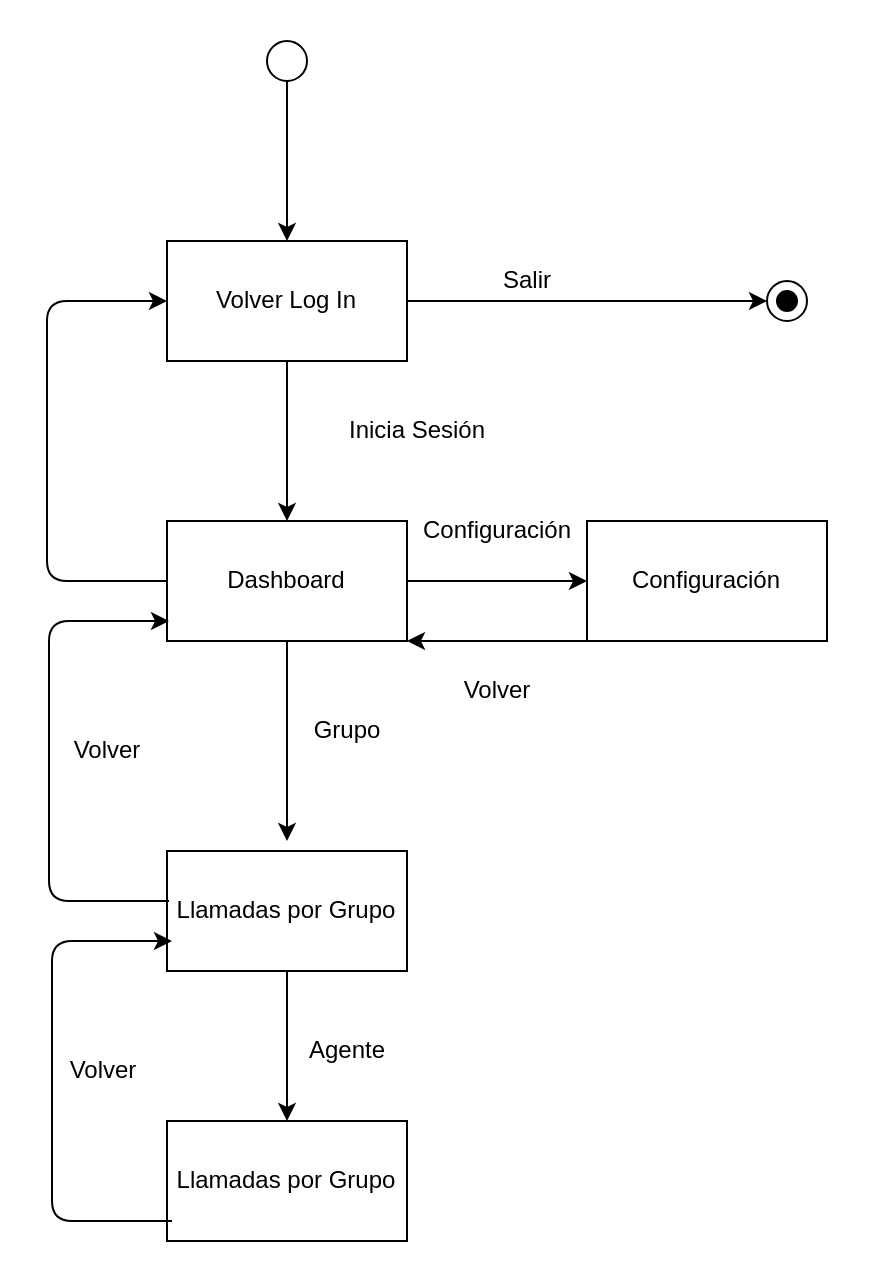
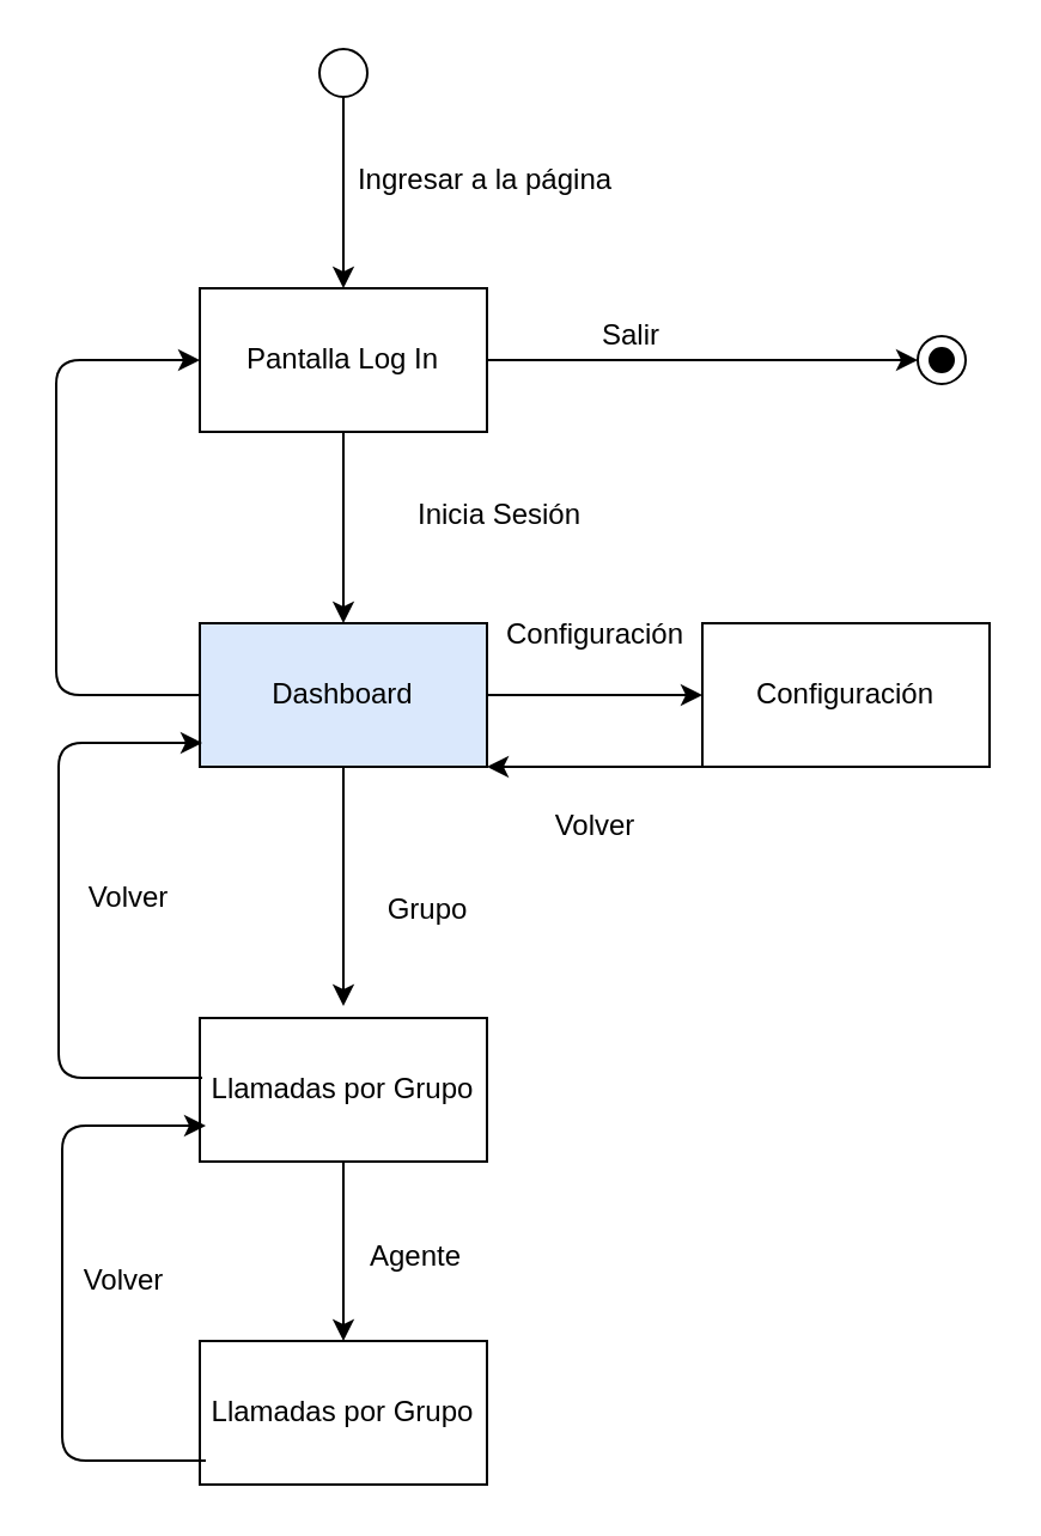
  <mxCell id="0" />
  <mxCell id="1" parent="0" />
  <mxCell id="2" style="edgeStyle=none;html=1;" edge="1" parent="1" source="3" target="5"><mxGeometry relative="1" as="geometry" /></mxCell>
  <mxCell id="3" value="" style="ellipse;whiteSpace=wrap;html=1;aspect=fixed;" vertex="1" parent="1"><mxGeometry x="133" y="20" width="20" height="20" as="geometry" /></mxCell>
  <mxCell id="4" style="edgeStyle=none;html=1;entryX=0.5;entryY=0;entryDx=0;entryDy=0;" edge="1" parent="1" source="5" target="9"><mxGeometry relative="1" as="geometry" /></mxCell>
- <mxCell id="5" value="Volver Log In" style="rounded=0;whiteSpace=wrap;html=1;" vertex="1" parent="1"><mxGeometry x="83" y="120" width="120" height="60" as="geometry" /></mxCell>
+ <mxCell id="5" value="Pantalla Log In" style="rounded=0;whiteSpace=wrap;html=1;" vertex="1" parent="1"><mxGeometry x="83" y="120" width="120" height="60" as="geometry" /></mxCell>
+ <mxCell id="6" value="Ingresar a la página" style="text;html=1;align=center;verticalAlign=middle;resizable=0;points=[];autosize=1;strokeColor=none;fillColor=none;" vertex="1" parent="1"><mxGeometry x="137" y="60" width="130" height="30" as="geometry" /></mxCell>
  <mxCell id="7" style="edgeStyle=none;html=1;entryX=0;entryY=0.5;entryDx=0;entryDy=0;exitX=0;exitY=0.5;exitDx=0;exitDy=0;" edge="1" parent="1" source="9" target="5"><mxGeometry relative="1" as="geometry"><Array as="points"><mxPoint x="23" y="290" /><mxPoint x="23" y="220" /><mxPoint x="23" y="150" /></Array></mxGeometry></mxCell>
  <mxCell id="8" style="edgeStyle=none;html=1;" edge="1" parent="1" source="9"><mxGeometry relative="1" as="geometry"><mxPoint x="143" y="420" as="targetPoint" /></mxGeometry></mxCell>
- <mxCell id="9" value="Dashboard" style="rounded=0;whiteSpace=wrap;html=1;" vertex="1" parent="1"><mxGeometry x="83" y="260" width="120" height="60" as="geometry" /></mxCell>
+ <mxCell id="9" value="Dashboard" style="rounded=0;whiteSpace=wrap;html=1;fillColor=#dae8fc;" vertex="1" parent="1"><mxGeometry x="83" y="260" width="120" height="60" as="geometry" /></mxCell>
  <mxCell id="10" value="Inicia Sesión" style="text;html=1;align=center;verticalAlign=middle;resizable=0;points=[];autosize=1;strokeColor=none;fillColor=none;" vertex="1" parent="1"><mxGeometry x="163" y="200" width="90" height="30" as="geometry" /></mxCell>
  <mxCell id="11" value="Salir" style="text;html=1;align=center;verticalAlign=middle;resizable=0;points=[];autosize=1;strokeColor=none;fillColor=none;" vertex="1" parent="1"><mxGeometry x="238" y="125" width="50" height="30" as="geometry" /></mxCell>
  <mxCell id="12" value="" style="endArrow=classic;html=1;" edge="1" parent="1"><mxGeometry width="50" height="50" relative="1" as="geometry"><mxPoint x="203" y="150" as="sourcePoint" /><mxPoint x="383" y="150" as="targetPoint" /></mxGeometry></mxCell>
  <mxCell id="13" value="" style="ellipse;whiteSpace=wrap;html=1;aspect=fixed;" vertex="1" parent="1"><mxGeometry x="383" y="140" width="20" height="20" as="geometry" /></mxCell>
  <mxCell id="14" value="" style="ellipse;whiteSpace=wrap;html=1;aspect=fixed;fillColor=#000000;" vertex="1" parent="1"><mxGeometry x="388" y="145" width="10" height="10" as="geometry" /></mxCell>
- <mxCell id="15" value="Grupo" style="text;html=1;align=center;verticalAlign=middle;resizable=0;points=[];autosize=1;strokeColor=none;fillColor=none;" vertex="1" parent="1"><mxGeometry x="143" y="350" width="60" height="30" as="geometry" /></mxCell>
+ <mxCell id="15" value="Grupo" style="text;html=1;align=center;verticalAlign=middle;resizable=0;points=[];autosize=1;strokeColor=none;fillColor=none;" vertex="1" parent="1"><mxGeometry x="148" y="365" width="60" height="30" as="geometry" /></mxCell>
  <mxCell id="16" value="" style="endArrow=classic;html=1;" edge="1" parent="1"><mxGeometry width="50" height="50" relative="1" as="geometry"><mxPoint x="203" y="290" as="sourcePoint" /><mxPoint x="293" y="290" as="targetPoint" /></mxGeometry></mxCell>
  <mxCell id="17" style="edgeStyle=none;html=1;" edge="1" parent="1" source="18" target="21"><mxGeometry relative="1" as="geometry" /></mxCell>
  <mxCell id="18" value="Llamadas por Grupo" style="rounded=0;whiteSpace=wrap;html=1;" vertex="1" parent="1"><mxGeometry x="83" y="425" width="120" height="60" as="geometry" /></mxCell>
  <mxCell id="19" style="edgeStyle=none;html=1;entryX=0;entryY=0.5;entryDx=0;entryDy=0;exitX=0;exitY=0.5;exitDx=0;exitDy=0;" edge="1" parent="1"><mxGeometry relative="1" as="geometry"><Array as="points"><mxPoint x="24" y="450" /><mxPoint x="24" y="380" /><mxPoint x="24" y="310" /></Array><mxPoint x="84" y="450" as="sourcePoint" /><mxPoint x="84" y="310" as="targetPoint" /></mxGeometry></mxCell>
  <mxCell id="20" value="Volver" style="text;html=1;align=center;verticalAlign=middle;resizable=0;points=[];autosize=1;strokeColor=none;fillColor=none;" vertex="1" parent="1"><mxGeometry x="23" y="360" width="60" height="30" as="geometry" /></mxCell>
  <mxCell id="21" value="Llamadas por Grupo" style="rounded=0;whiteSpace=wrap;html=1;" vertex="1" parent="1"><mxGeometry x="83" y="560" width="120" height="60" as="geometry" /></mxCell>
  <mxCell id="22" value="Agente" style="text;html=1;align=center;verticalAlign=middle;resizable=0;points=[];autosize=1;strokeColor=none;fillColor=none;" vertex="1" parent="1"><mxGeometry x="143" y="510" width="60" height="30" as="geometry" /></mxCell>
  <mxCell id="23" value="Volver" style="text;html=1;align=center;verticalAlign=middle;resizable=0;points=[];autosize=1;strokeColor=none;fillColor=none;" vertex="1" parent="1"><mxGeometry x="20.5" y="520" width="60" height="30" as="geometry" /></mxCell>
  <mxCell id="24" style="edgeStyle=none;html=1;entryX=0;entryY=0.5;entryDx=0;entryDy=0;exitX=0;exitY=0.5;exitDx=0;exitDy=0;" edge="1" parent="1"><mxGeometry relative="1" as="geometry"><Array as="points"><mxPoint x="25.5" y="610" /><mxPoint x="25.5" y="540" /><mxPoint x="25.5" y="470" /></Array><mxPoint x="85.5" y="610" as="sourcePoint" /><mxPoint x="85.5" y="470" as="targetPoint" /></mxGeometry></mxCell>
  <mxCell id="25" value="Configuración" style="text;html=1;align=center;verticalAlign=middle;resizable=0;points=[];autosize=1;strokeColor=none;fillColor=none;" vertex="1" parent="1"><mxGeometry x="198" y="250" width="100" height="30" as="geometry" /></mxCell>
  <mxCell id="26" style="edgeStyle=none;html=1;entryX=1;entryY=1;entryDx=0;entryDy=0;exitX=0;exitY=1;exitDx=0;exitDy=0;" edge="1" parent="1" source="27" target="9"><mxGeometry relative="1" as="geometry" /></mxCell>
  <mxCell id="27" value="Configuración" style="rounded=0;whiteSpace=wrap;html=1;" vertex="1" parent="1"><mxGeometry x="293" y="260" width="120" height="60" as="geometry" /></mxCell>
  <mxCell id="28" value="Volver" style="text;html=1;align=center;verticalAlign=middle;resizable=0;points=[];autosize=1;strokeColor=none;fillColor=none;" vertex="1" parent="1"><mxGeometry x="218" y="330" width="60" height="30" as="geometry" /></mxCell>
